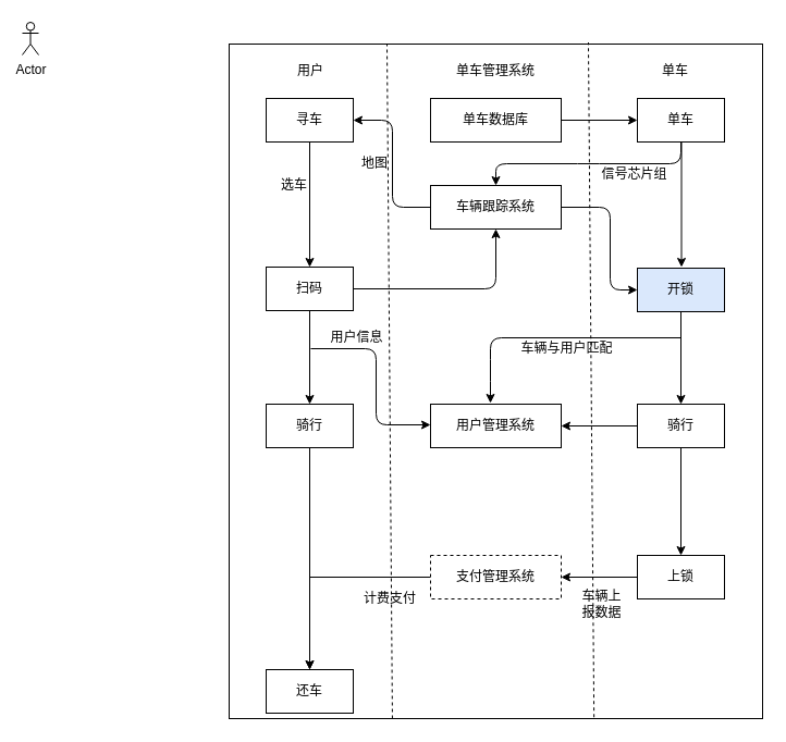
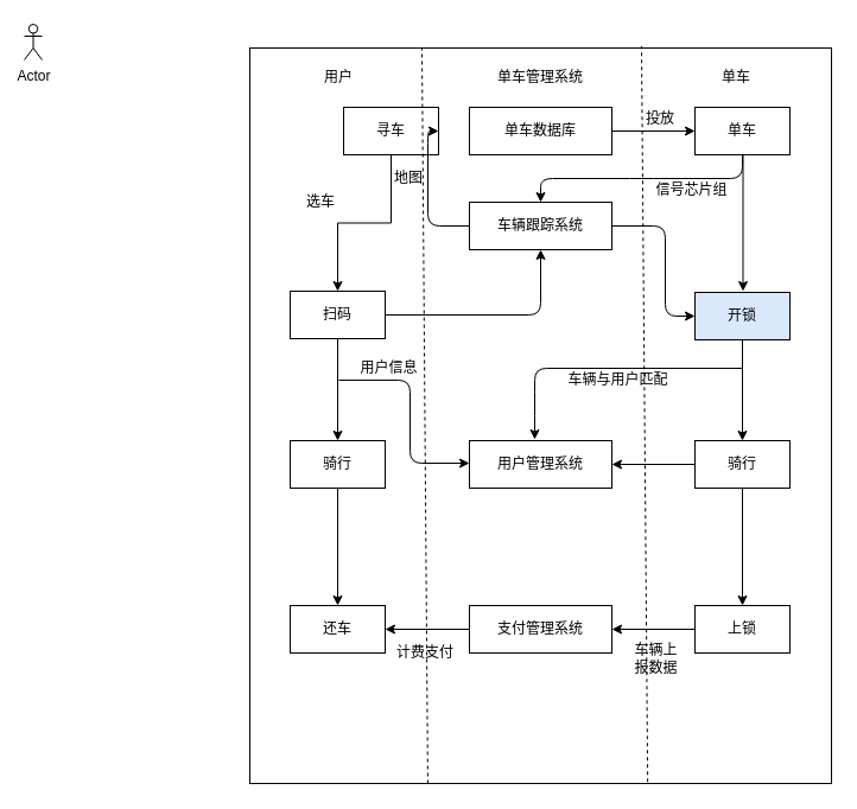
  <mxCell id="0" />
  <mxCell id="1" parent="0" />
  <mxCell id="2" value="Actor" style="shape=umlActor;verticalLabelPosition=bottom;verticalAlign=top;html=1;outlineConnect=0;" vertex="1" parent="1"><mxGeometry x="20" y="20" width="15" height="30" as="geometry" /></mxCell>
  <mxCell id="3" value="" style="rounded=0;whiteSpace=wrap;html=1;" vertex="1" parent="1"><mxGeometry x="210" y="40" width="490" height="620" as="geometry" /></mxCell>
  <mxCell id="4" value="" style="edgeStyle=orthogonalEdgeStyle;rounded=0;orthogonalLoop=1;jettySize=auto;html=1;" edge="1" parent="1" source="5" target="15"><mxGeometry relative="1" as="geometry" /></mxCell>
- <mxCell id="5" value="寻车" style="rounded=0;whiteSpace=wrap;html=1;" vertex="1" parent="1"><mxGeometry x="244" y="90" width="80" height="40" as="geometry" /></mxCell>
+ <mxCell id="5" value="寻车" style="rounded=0;whiteSpace=wrap;html=1;" vertex="1" parent="1"><mxGeometry x="289" y="90" width="80" height="40" as="geometry" /></mxCell>
  <mxCell id="6" value="" style="endArrow=none;dashed=1;html=1;exitX=0.306;exitY=1;exitDx=0;exitDy=0;exitPerimeter=0;" edge="1" parent="1" source="3"><mxGeometry width="50" height="50" relative="1" as="geometry"><mxPoint x="358.43" y="771.46" as="sourcePoint" /><mxPoint x="355" y="40" as="targetPoint" /></mxGeometry></mxCell>
  <mxCell id="7" value="" style="endArrow=none;dashed=1;html=1;exitX=0.684;exitY=0.998;exitDx=0;exitDy=0;exitPerimeter=0;" edge="1" parent="1" source="3"><mxGeometry width="50" height="50" relative="1" as="geometry"><mxPoint x="543.43" y="770" as="sourcePoint" /><mxPoint x="540" y="38.54" as="targetPoint" /></mxGeometry></mxCell>
  <mxCell id="8" value="用户" style="text;html=1;strokeColor=none;fillColor=none;align=center;verticalAlign=middle;whiteSpace=wrap;rounded=0;" vertex="1" parent="1"><mxGeometry x="240" y="50" width="90" height="30" as="geometry" /></mxCell>
  <mxCell id="9" value="单车管理系统" style="text;html=1;strokeColor=none;fillColor=none;align=center;verticalAlign=middle;whiteSpace=wrap;rounded=0;" vertex="1" parent="1"><mxGeometry x="410" y="50" width="90" height="30" as="geometry" /></mxCell>
  <mxCell id="10" value="单车" style="text;html=1;strokeColor=none;fillColor=none;align=center;verticalAlign=middle;whiteSpace=wrap;rounded=0;" vertex="1" parent="1"><mxGeometry x="575" y="50" width="90" height="30" as="geometry" /></mxCell>
  <mxCell id="11" value="单车" style="rounded=0;whiteSpace=wrap;html=1;" vertex="1" parent="1"><mxGeometry x="585" y="90" width="80" height="40" as="geometry" /></mxCell>
  <mxCell id="12" value="" style="edgeStyle=orthogonalEdgeStyle;rounded=0;orthogonalLoop=1;jettySize=auto;html=1;" edge="1" parent="1" source="13" target="11"><mxGeometry relative="1" as="geometry" /></mxCell>
  <mxCell id="13" value="单车数据库" style="rounded=0;whiteSpace=wrap;html=1;" vertex="1" parent="1"><mxGeometry x="395" y="90" width="120" height="40" as="geometry" /></mxCell>
  <mxCell id="14" value="" style="edgeStyle=orthogonalEdgeStyle;rounded=0;orthogonalLoop=1;jettySize=auto;html=1;" edge="1" parent="1" source="15" target="19"><mxGeometry relative="1" as="geometry" /></mxCell>
  <mxCell id="15" value="扫码" style="rounded=0;whiteSpace=wrap;html=1;" vertex="1" parent="1"><mxGeometry x="244" y="245" width="80" height="40" as="geometry" /></mxCell>
  <mxCell id="16" value="" style="edgeStyle=orthogonalEdgeStyle;rounded=0;orthogonalLoop=1;jettySize=auto;html=1;" edge="1" parent="1" source="17" target="22"><mxGeometry relative="1" as="geometry" /></mxCell>
  <mxCell id="17" value="开锁" style="rounded=0;whiteSpace=wrap;html=1;fillColor=#dae8fc;" vertex="1" parent="1"><mxGeometry x="585" y="246" width="80" height="40" as="geometry" /></mxCell>
  <mxCell id="18" value="" style="edgeStyle=orthogonalEdgeStyle;rounded=0;orthogonalLoop=1;jettySize=auto;html=1;" edge="1" parent="1" source="19" target="25"><mxGeometry relative="1" as="geometry" /></mxCell>
  <mxCell id="19" value="骑行" style="rounded=0;whiteSpace=wrap;html=1;" vertex="1" parent="1"><mxGeometry x="244" y="371" width="80" height="40" as="geometry" /></mxCell>
  <mxCell id="20" value="" style="edgeStyle=orthogonalEdgeStyle;rounded=0;orthogonalLoop=1;jettySize=auto;html=1;" edge="1" parent="1" source="22" target="24"><mxGeometry relative="1" as="geometry" /></mxCell>
  <mxCell id="21" value="" style="edgeStyle=orthogonalEdgeStyle;rounded=0;orthogonalLoop=1;jettySize=auto;html=1;" edge="1" parent="1" source="22" target="36"><mxGeometry relative="1" as="geometry" /></mxCell>
  <mxCell id="22" value="骑行" style="rounded=0;whiteSpace=wrap;html=1;" vertex="1" parent="1"><mxGeometry x="585" y="371" width="80" height="40" as="geometry" /></mxCell>
  <mxCell id="23" value="" style="edgeStyle=orthogonalEdgeStyle;rounded=0;orthogonalLoop=1;jettySize=auto;html=1;" edge="1" parent="1" source="24" target="38"><mxGeometry relative="1" as="geometry" /></mxCell>
  <mxCell id="24" value="上锁" style="rounded=0;whiteSpace=wrap;html=1;" vertex="1" parent="1"><mxGeometry x="585" y="510" width="80" height="40" as="geometry" /></mxCell>
- <mxCell id="25" value="还车" style="rounded=0;whiteSpace=wrap;html=1;" vertex="1" parent="1"><mxGeometry x="244" y="615" width="80" height="40" as="geometry" /></mxCell>
+ <mxCell id="25" value="还车" style="rounded=0;whiteSpace=wrap;html=1;" vertex="1" parent="1"><mxGeometry x="244" y="510" width="80" height="40" as="geometry" /></mxCell>
+ <mxCell id="26" value="投放" style="text;html=1;strokeColor=none;fillColor=none;align=center;verticalAlign=middle;whiteSpace=wrap;rounded=0;" vertex="1" parent="1"><mxGeometry x="536" y="90" width="40" height="20" as="geometry" /></mxCell>
  <mxCell id="27" value="车辆跟踪系统" style="rounded=0;whiteSpace=wrap;html=1;" vertex="1" parent="1"><mxGeometry x="395" y="170" width="120" height="40" as="geometry" /></mxCell>
  <mxCell id="28" value="" style="endArrow=classic;html=1;entryX=1;entryY=0.5;entryDx=0;entryDy=0;exitX=0;exitY=0.5;exitDx=0;exitDy=0;" edge="1" parent="1" source="27" target="5"><mxGeometry width="50" height="50" relative="1" as="geometry"><mxPoint x="270" y="180" as="sourcePoint" /><mxPoint x="320" y="130" as="targetPoint" /><Array as="points"><mxPoint x="360" y="190" /><mxPoint x="360" y="110" /></Array></mxGeometry></mxCell>
  <mxCell id="29" value="" style="endArrow=classic;html=1;entryX=0.5;entryY=0;entryDx=0;entryDy=0;exitX=0.5;exitY=1;exitDx=0;exitDy=0;" edge="1" parent="1" source="11" target="27"><mxGeometry width="50" height="50" relative="1" as="geometry"><mxPoint x="405" y="200" as="sourcePoint" /><mxPoint x="294" y="140" as="targetPoint" /><Array as="points"><mxPoint x="625" y="150" /><mxPoint x="540" y="150" /><mxPoint x="455" y="150" /></Array></mxGeometry></mxCell>
  <mxCell id="30" value="地图" style="text;html=1;strokeColor=none;fillColor=none;align=center;verticalAlign=middle;whiteSpace=wrap;rounded=0;" vertex="1" parent="1"><mxGeometry x="324" y="140" width="40" height="20" as="geometry" /></mxCell>
  <mxCell id="31" value="信号芯片组" style="text;html=1;strokeColor=none;fillColor=none;align=center;verticalAlign=middle;whiteSpace=wrap;rounded=0;" vertex="1" parent="1"><mxGeometry x="545" y="150" width="75" height="20" as="geometry" /></mxCell>
  <mxCell id="32" value="选车" style="text;html=1;strokeColor=none;fillColor=none;align=center;verticalAlign=middle;whiteSpace=wrap;rounded=0;" vertex="1" parent="1"><mxGeometry x="250" y="160" width="40" height="20" as="geometry" /></mxCell>
  <mxCell id="33" value="" style="endArrow=classic;html=1;exitX=1;exitY=0.5;exitDx=0;exitDy=0;entryX=0.5;entryY=1;entryDx=0;entryDy=0;" edge="1" parent="1" source="15" target="27"><mxGeometry width="50" height="50" relative="1" as="geometry"><mxPoint x="300" y="450" as="sourcePoint" /><mxPoint x="350" y="400" as="targetPoint" /><Array as="points"><mxPoint x="455" y="265" /></Array></mxGeometry></mxCell>
  <mxCell id="34" value="" style="edgeStyle=orthogonalEdgeStyle;rounded=0;orthogonalLoop=1;jettySize=auto;html=1;" edge="1" parent="1"><mxGeometry relative="1" as="geometry"><mxPoint x="625.5" y="130" as="sourcePoint" /><mxPoint x="625.5" y="245" as="targetPoint" /></mxGeometry></mxCell>
  <mxCell id="35" value="" style="endArrow=classic;html=1;exitX=1;exitY=0.5;exitDx=0;exitDy=0;entryX=0;entryY=0.5;entryDx=0;entryDy=0;" edge="1" parent="1" source="27" target="17"><mxGeometry width="50" height="50" relative="1" as="geometry"><mxPoint x="110" y="330" as="sourcePoint" /><mxPoint x="160" y="280" as="targetPoint" /><Array as="points"><mxPoint x="560" y="190" /><mxPoint x="560" y="266" /></Array></mxGeometry></mxCell>
  <mxCell id="36" value="用户管理系统" style="rounded=0;whiteSpace=wrap;html=1;" vertex="1" parent="1"><mxGeometry x="395" y="371" width="120" height="40" as="geometry" /></mxCell>
  <mxCell id="37" value="" style="edgeStyle=orthogonalEdgeStyle;rounded=0;orthogonalLoop=1;jettySize=auto;html=1;" edge="1" parent="1" source="38" target="25"><mxGeometry relative="1" as="geometry" /></mxCell>
- <mxCell id="38" value="支付管理系统" style="rounded=0;whiteSpace=wrap;html=1;dashed=1;" vertex="1" parent="1"><mxGeometry x="395" y="510" width="120" height="40" as="geometry" /></mxCell>
+ <mxCell id="38" value="支付管理系统" style="rounded=0;whiteSpace=wrap;html=1;" vertex="1" parent="1"><mxGeometry x="395" y="510" width="120" height="40" as="geometry" /></mxCell>
  <mxCell id="39" value="" style="endArrow=classic;html=1;" edge="1" parent="1"><mxGeometry width="50" height="50" relative="1" as="geometry"><mxPoint x="625" y="310" as="sourcePoint" /><mxPoint x="450" y="370" as="targetPoint" /><Array as="points"><mxPoint x="450" y="310" /><mxPoint x="450" y="340" /></Array></mxGeometry></mxCell>
  <mxCell id="40" value="车辆与用户匹配" style="text;html=1;strokeColor=none;fillColor=none;align=center;verticalAlign=middle;whiteSpace=wrap;rounded=0;" vertex="1" parent="1"><mxGeometry x="466" y="310" width="109" height="20" as="geometry" /></mxCell>
  <mxCell id="41" value="" style="endArrow=classic;html=1;" edge="1" parent="1"><mxGeometry width="50" height="50" relative="1" as="geometry"><mxPoint x="285" y="320" as="sourcePoint" /><mxPoint x="395" y="390" as="targetPoint" /><Array as="points"><mxPoint x="345" y="320" /><mxPoint x="345" y="390" /></Array></mxGeometry></mxCell>
  <mxCell id="42" value="用户信息" style="text;html=1;strokeColor=none;fillColor=none;align=center;verticalAlign=middle;whiteSpace=wrap;rounded=0;" vertex="1" parent="1"><mxGeometry x="290" y="300" width="75" height="20" as="geometry" /></mxCell>
  <mxCell id="43" value="车辆上报数据" style="text;html=1;strokeColor=none;fillColor=none;align=center;verticalAlign=middle;whiteSpace=wrap;rounded=0;" vertex="1" parent="1"><mxGeometry x="530" y="530" width="45" height="50" as="geometry" /></mxCell>
  <mxCell id="44" value="计费支付" style="text;html=1;strokeColor=none;fillColor=none;align=center;verticalAlign=middle;whiteSpace=wrap;rounded=0;" vertex="1" parent="1"><mxGeometry x="330" y="530" width="56" height="40" as="geometry" /></mxCell>
